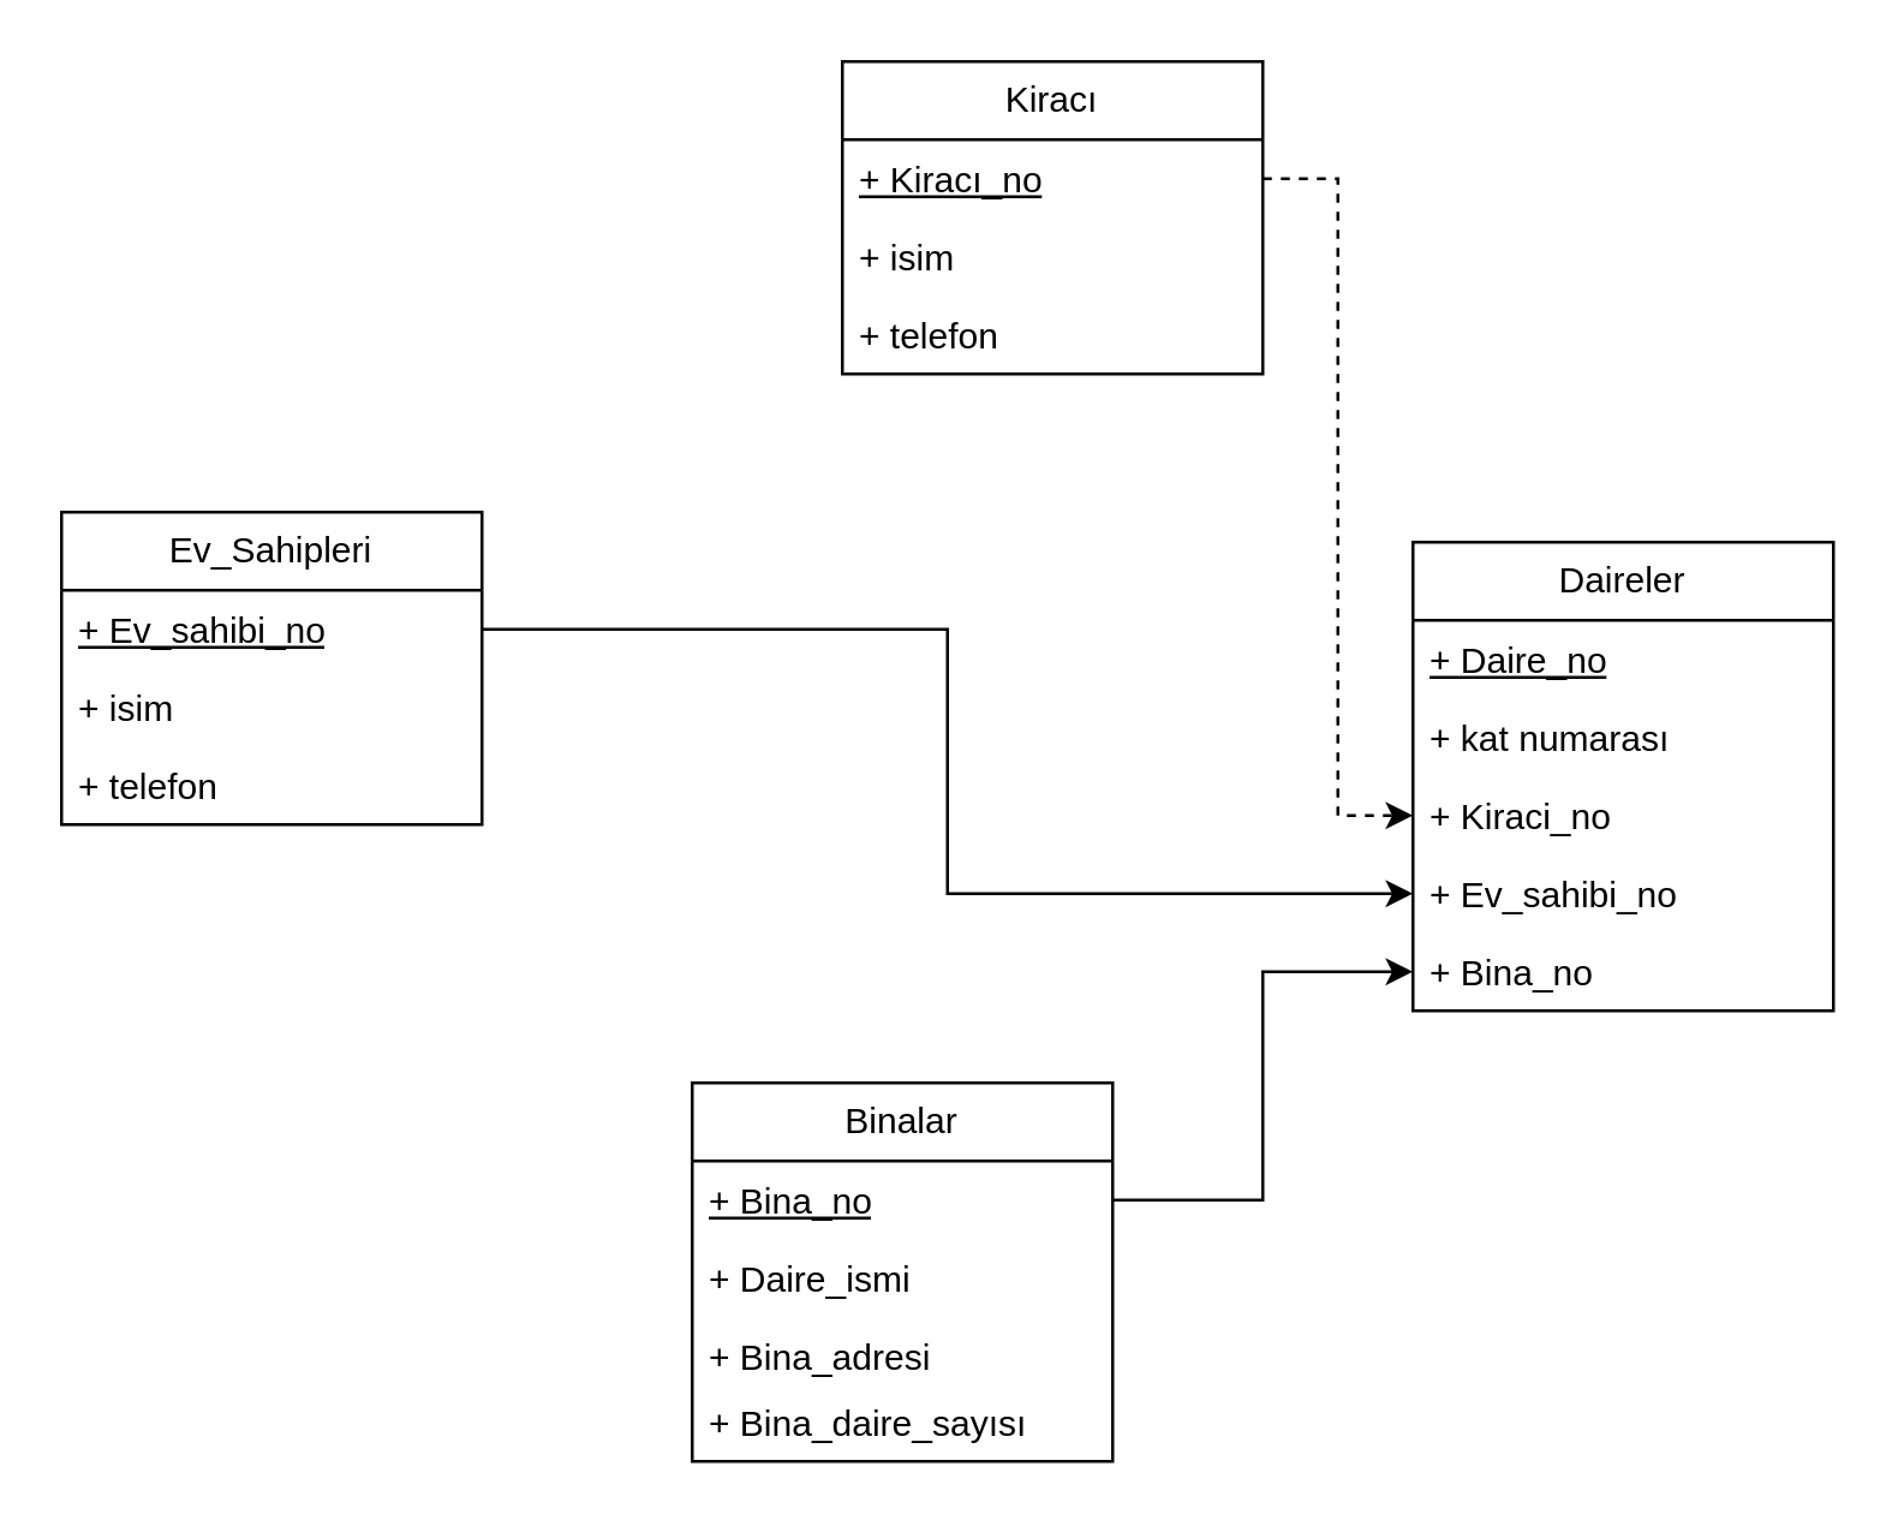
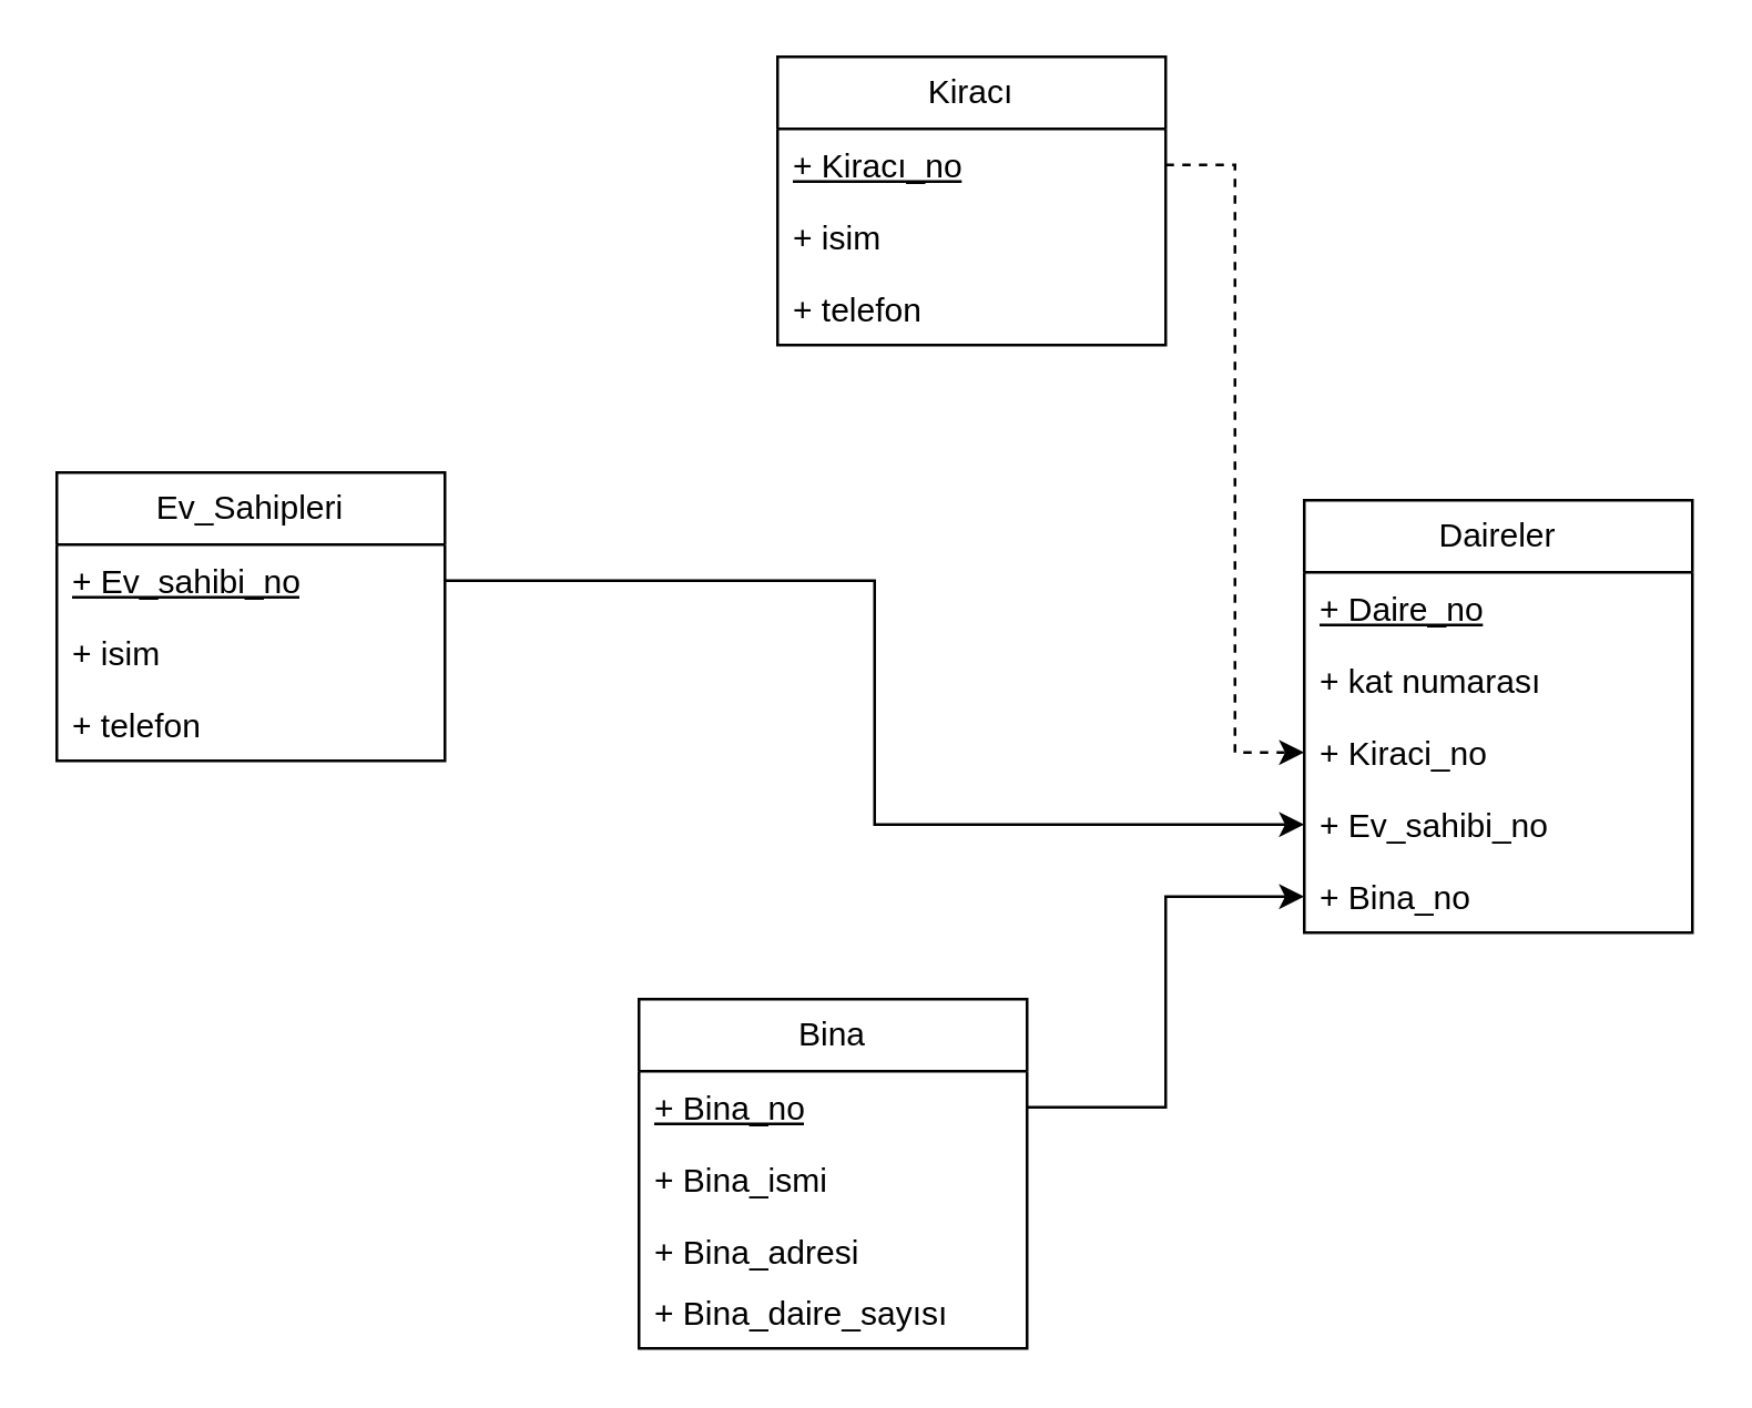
  <mxCell id="0" />
  <mxCell id="1" parent="0" />
  <mxCell id="2" value="Ev_Sahipleri" style="swimlane;fontStyle=0;childLayout=stackLayout;horizontal=1;startSize=26;fillColor=none;horizontalStack=0;resizeParent=1;resizeParentMax=0;resizeLast=0;collapsible=1;marginBottom=0;whiteSpace=wrap;html=1;" vertex="1" parent="1"><mxGeometry x="20" y="170" width="140" height="104" as="geometry" /></mxCell>
  <mxCell id="3" value="&lt;u&gt;+ Ev_sahibi_no&lt;/u&gt;" style="text;strokeColor=none;fillColor=none;align=left;verticalAlign=top;spacingLeft=4;spacingRight=4;overflow=hidden;rotatable=0;points=[[0,0.5],[1,0.5]];portConstraint=eastwest;whiteSpace=wrap;html=1;" vertex="1" parent="2"><mxGeometry y="26" width="140" height="26" as="geometry" /></mxCell>
  <mxCell id="4" value="+ isim" style="text;strokeColor=none;fillColor=none;align=left;verticalAlign=top;spacingLeft=4;spacingRight=4;overflow=hidden;rotatable=0;points=[[0,0.5],[1,0.5]];portConstraint=eastwest;whiteSpace=wrap;html=1;" vertex="1" parent="2"><mxGeometry y="52" width="140" height="26" as="geometry" /></mxCell>
  <mxCell id="5" value="+ telefon" style="text;strokeColor=none;fillColor=none;align=left;verticalAlign=top;spacingLeft=4;spacingRight=4;overflow=hidden;rotatable=0;points=[[0,0.5],[1,0.5]];portConstraint=eastwest;whiteSpace=wrap;html=1;" vertex="1" parent="2"><mxGeometry y="78" width="140" height="26" as="geometry" /></mxCell>
  <mxCell id="6" value="Kiracı" style="swimlane;fontStyle=0;childLayout=stackLayout;horizontal=1;startSize=26;fillColor=none;horizontalStack=0;resizeParent=1;resizeParentMax=0;resizeLast=0;collapsible=1;marginBottom=0;whiteSpace=wrap;html=1;" vertex="1" parent="1"><mxGeometry x="280" y="20" width="140" height="104" as="geometry" /></mxCell>
  <mxCell id="7" value="&lt;u&gt;+ Kiracı_no&lt;/u&gt;" style="text;strokeColor=none;fillColor=none;align=left;verticalAlign=top;spacingLeft=4;spacingRight=4;overflow=hidden;rotatable=0;points=[[0,0.5],[1,0.5]];portConstraint=eastwest;whiteSpace=wrap;html=1;" vertex="1" parent="6"><mxGeometry y="26" width="140" height="26" as="geometry" /></mxCell>
  <mxCell id="8" value="+ isim" style="text;strokeColor=none;fillColor=none;align=left;verticalAlign=top;spacingLeft=4;spacingRight=4;overflow=hidden;rotatable=0;points=[[0,0.5],[1,0.5]];portConstraint=eastwest;whiteSpace=wrap;html=1;" vertex="1" parent="6"><mxGeometry y="52" width="140" height="26" as="geometry" /></mxCell>
  <mxCell id="9" value="+ telefon" style="text;strokeColor=none;fillColor=none;align=left;verticalAlign=top;spacingLeft=4;spacingRight=4;overflow=hidden;rotatable=0;points=[[0,0.5],[1,0.5]];portConstraint=eastwest;whiteSpace=wrap;html=1;" vertex="1" parent="6"><mxGeometry y="78" width="140" height="26" as="geometry" /></mxCell>
  <mxCell id="10" value="Daireler" style="swimlane;fontStyle=0;childLayout=stackLayout;horizontal=1;startSize=26;fillColor=none;horizontalStack=0;resizeParent=1;resizeParentMax=0;resizeLast=0;collapsible=1;marginBottom=0;whiteSpace=wrap;html=1;strokeWidth=1;points=[[0,0,0,0,0],[0,0.25,0,0,0],[0,0.5,0,0,0],[0,0.75,0,0,0],[0,1,0,0,0],[0.25,0,0,0,0],[0.25,1,0,0,0],[0.5,0,0,0,0],[0.5,1,0,0,0],[0.75,0,0,0,0],[0.75,1,0,0,0],[1,0,0,0,0],[1,0.25,0,0,0],[1,0.5,0,0,0],[1,0.75,0,0,0],[1,1,0,0,0]];" vertex="1" parent="1"><mxGeometry x="470" y="180" width="140" height="156" as="geometry" /></mxCell>
  <mxCell id="11" value="&lt;u&gt;+ Daire_no&lt;/u&gt;" style="text;strokeColor=none;fillColor=none;align=left;verticalAlign=top;spacingLeft=4;spacingRight=4;overflow=hidden;rotatable=0;points=[[0,0.5],[1,0.5]];portConstraint=eastwest;whiteSpace=wrap;html=1;" vertex="1" parent="10"><mxGeometry y="26" width="140" height="26" as="geometry" /></mxCell>
  <mxCell id="12" value="+ kat numarası" style="text;strokeColor=none;fillColor=none;align=left;verticalAlign=top;spacingLeft=4;spacingRight=4;overflow=hidden;rotatable=0;points=[[0,0.5],[1,0.5]];portConstraint=eastwest;whiteSpace=wrap;html=1;" vertex="1" parent="10"><mxGeometry y="52" width="140" height="26" as="geometry" /></mxCell>
  <mxCell id="13" value="+ Kiraci_no" style="text;strokeColor=none;fillColor=none;align=left;verticalAlign=top;spacingLeft=4;spacingRight=4;overflow=hidden;rotatable=0;points=[[0,0.5],[1,0.5]];portConstraint=eastwest;whiteSpace=wrap;html=1;" vertex="1" parent="10"><mxGeometry y="78" width="140" height="26" as="geometry" /></mxCell>
  <mxCell id="14" value="+ Ev_sahibi_no" style="text;strokeColor=none;fillColor=none;align=left;verticalAlign=top;spacingLeft=4;spacingRight=4;overflow=hidden;rotatable=0;points=[[0,0.5],[1,0.5]];portConstraint=eastwest;whiteSpace=wrap;html=1;" vertex="1" parent="10"><mxGeometry y="104" width="140" height="26" as="geometry" /></mxCell>
  <mxCell id="15" value="+ Bina_no" style="text;strokeColor=none;fillColor=none;align=left;verticalAlign=top;spacingLeft=4;spacingRight=4;overflow=hidden;rotatable=0;points=[[0,0.5],[1,0.5]];portConstraint=eastwest;whiteSpace=wrap;html=1;" vertex="1" parent="10"><mxGeometry y="130" width="140" height="26" as="geometry" /></mxCell>
- <mxCell id="16" value="Binalar" style="swimlane;fontStyle=0;childLayout=stackLayout;horizontal=1;startSize=26;fillColor=none;horizontalStack=0;resizeParent=1;resizeParentMax=0;resizeLast=0;collapsible=1;marginBottom=0;whiteSpace=wrap;html=1;" vertex="1" parent="1"><mxGeometry x="230" y="360" width="140" height="126" as="geometry" /></mxCell>
+ <mxCell id="16" value="Bina" style="swimlane;fontStyle=0;childLayout=stackLayout;horizontal=1;startSize=26;fillColor=none;horizontalStack=0;resizeParent=1;resizeParentMax=0;resizeLast=0;collapsible=1;marginBottom=0;whiteSpace=wrap;html=1;" vertex="1" parent="1"><mxGeometry x="230" y="360" width="140" height="126" as="geometry" /></mxCell>
  <mxCell id="17" value="&lt;u&gt;+ Bina_no&lt;/u&gt;" style="text;strokeColor=none;fillColor=none;align=left;verticalAlign=top;spacingLeft=4;spacingRight=4;overflow=hidden;rotatable=0;points=[[0,0.5],[1,0.5]];portConstraint=eastwest;whiteSpace=wrap;html=1;" vertex="1" parent="16"><mxGeometry y="26" width="140" height="26" as="geometry" /></mxCell>
- <mxCell id="18" value="+ Daire_ismi" style="text;strokeColor=none;fillColor=none;align=left;verticalAlign=top;spacingLeft=4;spacingRight=4;overflow=hidden;rotatable=0;points=[[0,0.5],[1,0.5]];portConstraint=eastwest;whiteSpace=wrap;html=1;" vertex="1" parent="16"><mxGeometry y="52" width="140" height="26" as="geometry" /></mxCell>
+ <mxCell id="18" value="+ Bina_ismi" style="text;strokeColor=none;fillColor=none;align=left;verticalAlign=top;spacingLeft=4;spacingRight=4;overflow=hidden;rotatable=0;points=[[0,0.5],[1,0.5]];portConstraint=eastwest;whiteSpace=wrap;html=1;" vertex="1" parent="16"><mxGeometry y="52" width="140" height="26" as="geometry" /></mxCell>
  <mxCell id="19" value="+ Bina_adresi" style="text;strokeColor=none;fillColor=none;align=left;verticalAlign=top;spacingLeft=4;spacingRight=4;overflow=hidden;rotatable=0;points=[[0,0.5],[1,0.5]];portConstraint=eastwest;whiteSpace=wrap;html=1;" vertex="1" parent="16"><mxGeometry y="78" width="140" height="22" as="geometry" /></mxCell>
  <mxCell id="20" value="+ Bina_daire_sayısı" style="text;strokeColor=none;fillColor=none;align=left;verticalAlign=top;spacingLeft=4;spacingRight=4;overflow=hidden;rotatable=0;points=[[0,0.5],[1,0.5]];portConstraint=eastwest;whiteSpace=wrap;html=1;" vertex="1" parent="16"><mxGeometry y="100" width="140" height="26" as="geometry" /></mxCell>
  <mxCell id="21" style="edgeStyle=orthogonalEdgeStyle;rounded=0;orthogonalLoop=1;jettySize=auto;html=1;entryX=0;entryY=0.5;entryDx=0;entryDy=0;" edge="1" parent="1" source="3" target="14"><mxGeometry relative="1" as="geometry" /></mxCell>
  <mxCell id="22" style="edgeStyle=orthogonalEdgeStyle;rounded=0;orthogonalLoop=1;jettySize=auto;html=1;entryX=0;entryY=0.5;entryDx=0;entryDy=0;dashed=1;" edge="1" parent="1" source="7" target="13"><mxGeometry relative="1" as="geometry" /></mxCell>
  <mxCell id="23" style="edgeStyle=orthogonalEdgeStyle;rounded=0;orthogonalLoop=1;jettySize=auto;html=1;entryX=0;entryY=0.5;entryDx=0;entryDy=0;" edge="1" parent="1" source="17" target="15"><mxGeometry relative="1" as="geometry" /></mxCell>
